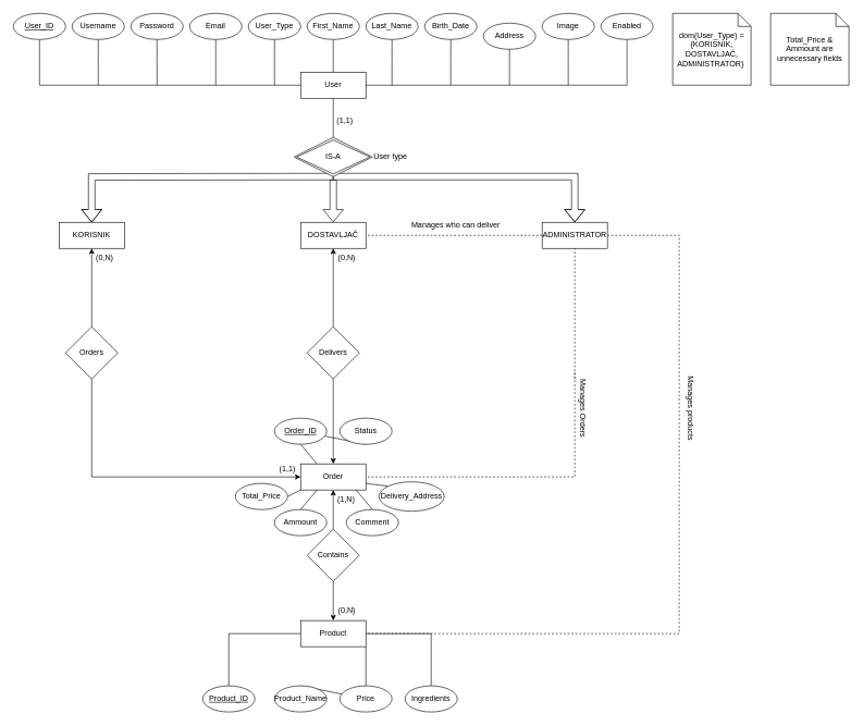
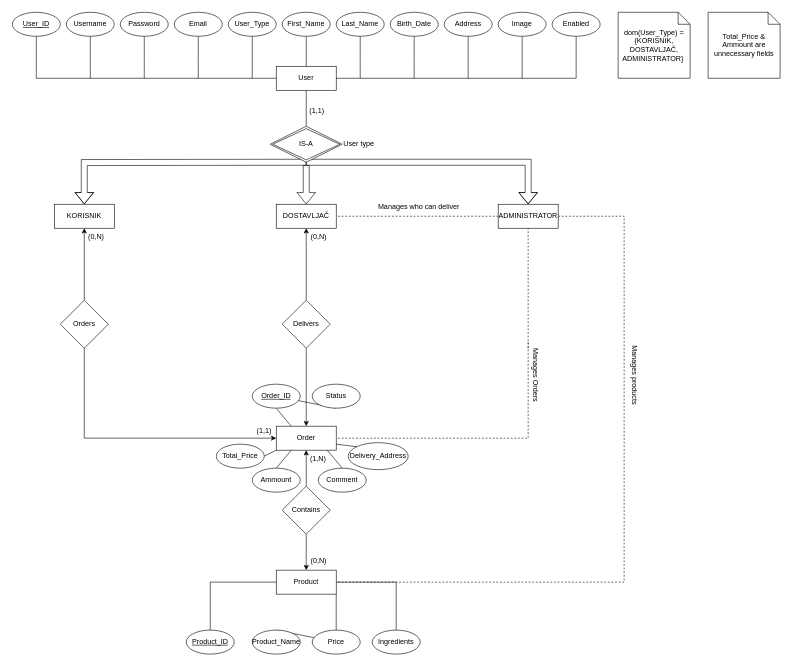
  <mxCell id="0" />
  <mxCell id="1" parent="0" />
  <mxCell id="2" style="edgeStyle=none;rounded=0;orthogonalLoop=1;jettySize=auto;html=1;exitX=0.5;exitY=1;exitDx=0;exitDy=0;endArrow=none;endFill=0;strokeColor=default;" edge="1" parent="1" source="3" target="30"><mxGeometry relative="1" as="geometry" /></mxCell>
  <mxCell id="3" value="User" style="rounded=0;whiteSpace=wrap;html=1;" vertex="1" parent="1"><mxGeometry x="460" y="110" width="100" height="40" as="geometry" /></mxCell>
  <mxCell id="4" style="edgeStyle=orthogonalEdgeStyle;rounded=0;orthogonalLoop=1;jettySize=auto;html=1;exitX=0.5;exitY=1;exitDx=0;exitDy=0;entryX=0;entryY=0.5;entryDx=0;entryDy=0;strokeColor=default;endArrow=none;endFill=0;" edge="1" parent="1" source="5" target="3"><mxGeometry relative="1" as="geometry" /></mxCell>
  <mxCell id="5" value="&lt;u&gt;User_ID&lt;/u&gt;" style="ellipse;whiteSpace=wrap;html=1;" vertex="1" parent="1"><mxGeometry x="20" width="80" height="40" as="geometry" y="20" /></mxCell>
  <mxCell id="6" style="edgeStyle=orthogonalEdgeStyle;rounded=0;orthogonalLoop=1;jettySize=auto;html=1;exitX=0.5;exitY=1;exitDx=0;exitDy=0;endArrow=none;endFill=0;strokeColor=default;" edge="1" parent="1" source="7"><mxGeometry relative="1" as="geometry"><mxPoint x="150" y="130" as="targetPoint" /></mxGeometry></mxCell>
  <mxCell id="7" value="Username" style="ellipse;whiteSpace=wrap;html=1;" vertex="1" parent="1"><mxGeometry x="110" width="80" height="40" as="geometry" y="20" /></mxCell>
  <mxCell id="8" style="edgeStyle=orthogonalEdgeStyle;rounded=0;orthogonalLoop=1;jettySize=auto;html=1;exitX=0.5;exitY=1;exitDx=0;exitDy=0;endArrow=none;endFill=0;strokeColor=default;" edge="1" parent="1" source="9"><mxGeometry relative="1" as="geometry"><mxPoint x="330" y="130" as="targetPoint" /></mxGeometry></mxCell>
  <mxCell id="9" value="Email" style="ellipse;whiteSpace=wrap;html=1;" vertex="1" parent="1"><mxGeometry x="290" width="80" height="40" as="geometry" y="20" /></mxCell>
  <mxCell id="10" style="edgeStyle=orthogonalEdgeStyle;rounded=0;orthogonalLoop=1;jettySize=auto;html=1;exitX=0.5;exitY=1;exitDx=0;exitDy=0;endArrow=none;endFill=0;strokeColor=default;" edge="1" parent="1" source="11"><mxGeometry relative="1" as="geometry"><mxPoint x="240" y="130" as="targetPoint" /></mxGeometry></mxCell>
  <mxCell id="11" value="Password" style="ellipse;whiteSpace=wrap;html=1;" vertex="1" parent="1"><mxGeometry x="200" width="80" height="40" as="geometry" y="20" /></mxCell>
  <mxCell id="12" style="edgeStyle=orthogonalEdgeStyle;rounded=0;orthogonalLoop=1;jettySize=auto;html=1;exitX=0.5;exitY=1;exitDx=0;exitDy=0;entryX=0.5;entryY=0;entryDx=0;entryDy=0;endArrow=none;endFill=0;strokeColor=default;" edge="1" parent="1" source="13" target="3"><mxGeometry relative="1" as="geometry" /></mxCell>
  <mxCell id="13" value="First_Name" style="ellipse;whiteSpace=wrap;html=1;" vertex="1" parent="1"><mxGeometry x="470" width="80" height="40" as="geometry" y="20" /></mxCell>
  <mxCell id="14" style="edgeStyle=orthogonalEdgeStyle;rounded=0;orthogonalLoop=1;jettySize=auto;html=1;exitX=0.5;exitY=1;exitDx=0;exitDy=0;endArrow=none;endFill=0;strokeColor=default;" edge="1" parent="1" source="15"><mxGeometry relative="1" as="geometry"><mxPoint x="600" y="130" as="targetPoint" /></mxGeometry></mxCell>
  <mxCell id="15" value="Last_Name" style="ellipse;whiteSpace=wrap;html=1;" vertex="1" parent="1"><mxGeometry x="560" width="80" height="40" as="geometry" y="20" /></mxCell>
  <mxCell id="16" style="edgeStyle=orthogonalEdgeStyle;rounded=0;orthogonalLoop=1;jettySize=auto;html=1;exitX=0.5;exitY=1;exitDx=0;exitDy=0;endArrow=none;endFill=0;strokeColor=default;" edge="1" parent="1" source="17"><mxGeometry relative="1" as="geometry"><mxPoint x="690" y="130" as="targetPoint" /></mxGeometry></mxCell>
  <mxCell id="17" value="Birth_Date" style="ellipse;whiteSpace=wrap;html=1;" vertex="1" parent="1"><mxGeometry x="650" width="80" height="40" as="geometry" y="20" /></mxCell>
  <mxCell id="18" style="edgeStyle=orthogonalEdgeStyle;rounded=0;orthogonalLoop=1;jettySize=auto;html=1;exitX=0.5;exitY=1;exitDx=0;exitDy=0;endArrow=none;endFill=0;strokeColor=default;" edge="1" parent="1" source="19"><mxGeometry relative="1" as="geometry"><mxPoint x="780" y="130" as="targetPoint" /></mxGeometry></mxCell>
- <mxCell id="19" value="Address" style="ellipse;whiteSpace=wrap;html=1;" vertex="1" parent="1"><mxGeometry x="740" y="35" width="80" height="40" as="geometry" /></mxCell>
+ <mxCell id="19" value="Address" style="ellipse;whiteSpace=wrap;html=1;" vertex="1" parent="1"><mxGeometry x="740" width="80" height="40" as="geometry" y="20" /></mxCell>
  <mxCell id="20" style="edgeStyle=orthogonalEdgeStyle;rounded=0;orthogonalLoop=1;jettySize=auto;html=1;exitX=0.5;exitY=1;exitDx=0;exitDy=0;endArrow=none;endFill=0;strokeColor=default;" edge="1" parent="1" source="21"><mxGeometry relative="1" as="geometry"><mxPoint x="420" y="130" as="targetPoint" /></mxGeometry></mxCell>
  <mxCell id="21" value="User_Type" style="ellipse;whiteSpace=wrap;html=1;" vertex="1" parent="1"><mxGeometry x="380" width="80" height="40" as="geometry" y="20" /></mxCell>
  <mxCell id="22" style="edgeStyle=orthogonalEdgeStyle;rounded=0;orthogonalLoop=1;jettySize=auto;html=1;exitX=0.5;exitY=1;exitDx=0;exitDy=0;endArrow=none;endFill=0;strokeColor=default;" edge="1" parent="1" source="23"><mxGeometry relative="1" as="geometry"><mxPoint x="870" y="130" as="targetPoint" /></mxGeometry></mxCell>
  <mxCell id="23" value="Image" style="ellipse;whiteSpace=wrap;html=1;" vertex="1" parent="1"><mxGeometry x="830" width="80" height="40" as="geometry" y="20" /></mxCell>
  <mxCell id="24" style="edgeStyle=orthogonalEdgeStyle;rounded=0;orthogonalLoop=1;jettySize=auto;html=1;exitX=0.5;exitY=1;exitDx=0;exitDy=0;entryX=1;entryY=0.5;entryDx=0;entryDy=0;endArrow=none;endFill=0;strokeColor=default;" edge="1" parent="1" source="25" target="3"><mxGeometry relative="1" as="geometry" /></mxCell>
  <mxCell id="25" value="Enabled" style="ellipse;whiteSpace=wrap;html=1;" vertex="1" parent="1"><mxGeometry x="920" width="80" height="40" as="geometry" y="20" /></mxCell>
  <mxCell id="26" value="dom(User_Type) = {KORISNIK,&lt;br&gt;DOSTAVLJAČ,&lt;br&gt;ADMINISTRATOR}&amp;nbsp;" style="shape=note;size=20;whiteSpace=wrap;html=1;" vertex="1" parent="1"><mxGeometry x="1030" width="120" height="110" as="geometry" y="20" /></mxCell>
  <mxCell id="27" style="edgeStyle=orthogonalEdgeStyle;rounded=0;orthogonalLoop=1;jettySize=auto;html=1;entryX=0.5;entryY=0;entryDx=0;entryDy=0;endArrow=classic;endFill=1;strokeColor=default;shape=flexArrow;" edge="1" parent="1" target="31"><mxGeometry relative="1" as="geometry"><mxPoint x="510" y="270" as="sourcePoint" /><mxPoint x="160" y="340" as="targetPoint" /></mxGeometry></mxCell>
  <mxCell id="28" style="edgeStyle=none;shape=flexArrow;rounded=0;orthogonalLoop=1;jettySize=auto;html=1;endArrow=classic;endFill=1;strokeColor=default;entryX=0.5;entryY=0;entryDx=0;entryDy=0;" edge="1" parent="1" target="32"><mxGeometry relative="1" as="geometry"><mxPoint x="510" y="275" as="sourcePoint" /><mxPoint x="510" y="325" as="targetPoint" /></mxGeometry></mxCell>
  <mxCell id="29" style="edgeStyle=none;shape=flexArrow;rounded=0;orthogonalLoop=1;jettySize=auto;html=1;entryX=0.5;entryY=0;entryDx=0;entryDy=0;endArrow=classic;endFill=1;strokeColor=default;exitX=0.5;exitY=1;exitDx=0;exitDy=0;" edge="1" parent="1" source="30" target="35"><mxGeometry relative="1" as="geometry"><mxPoint x="520" y="270" as="sourcePoint" /><Array as="points"><mxPoint x="880" y="270" /></Array></mxGeometry></mxCell>
  <mxCell id="30" value="IS-A" style="shape=rhombus;double=1;perimeter=rhombusPerimeter;whiteSpace=wrap;html=1;align=center;" vertex="1" parent="1"><mxGeometry x="450" y="210" width="120" height="60" as="geometry" /></mxCell>
  <mxCell id="31" value="KORISNIK" style="rounded=0;whiteSpace=wrap;html=1;" vertex="1" parent="1"><mxGeometry x="90" y="340" width="100" height="40" as="geometry" /></mxCell>
  <mxCell id="32" value="DOSTAVLJAČ" style="rounded=0;whiteSpace=wrap;html=1;" vertex="1" parent="1"><mxGeometry x="460" y="340" width="100" height="40" as="geometry" /></mxCell>
  <mxCell id="33" style="edgeStyle=none;rounded=0;orthogonalLoop=1;jettySize=auto;html=1;exitX=0;exitY=0.5;exitDx=0;exitDy=0;entryX=1;entryY=0.5;entryDx=0;entryDy=0;endArrow=none;endFill=0;strokeColor=default;dashed=1;" edge="1" parent="1" source="35" target="32"><mxGeometry relative="1" as="geometry" /></mxCell>
  <mxCell id="34" style="edgeStyle=none;rounded=0;orthogonalLoop=1;jettySize=auto;html=1;endArrow=none;endFill=0;strokeColor=default;exitX=1;exitY=0.5;exitDx=0;exitDy=0;entryX=1;entryY=0.5;entryDx=0;entryDy=0;dashed=1;" edge="1" parent="1" source="35" target="48"><mxGeometry relative="1" as="geometry"><mxPoint x="980" y="990.8" as="targetPoint" /><mxPoint x="1030" y="350" as="sourcePoint" /><Array as="points"><mxPoint x="1040" y="360" /><mxPoint x="1040" y="970" /></Array></mxGeometry></mxCell>
  <mxCell id="35" value="ADMINISTRATOR" style="rounded=0;whiteSpace=wrap;html=1;" vertex="1" parent="1"><mxGeometry x="830" y="340" width="100" height="40" as="geometry" /></mxCell>
  <mxCell id="36" style="edgeStyle=orthogonalEdgeStyle;rounded=0;orthogonalLoop=1;jettySize=auto;html=1;exitX=0.5;exitY=1;exitDx=0;exitDy=0;endArrow=classic;endFill=1;strokeColor=default;" edge="1" parent="1" source="31" target="31"><mxGeometry relative="1" as="geometry" /></mxCell>
  <mxCell id="37" style="edgeStyle=none;rounded=0;orthogonalLoop=1;jettySize=auto;html=1;exitX=0.5;exitY=0;exitDx=0;exitDy=0;entryX=0.5;entryY=1;entryDx=0;entryDy=0;endArrow=classic;endFill=1;strokeColor=default;" edge="1" parent="1" source="39" target="31"><mxGeometry relative="1" as="geometry" /></mxCell>
  <mxCell id="38" style="edgeStyle=none;rounded=0;orthogonalLoop=1;jettySize=auto;html=1;exitX=0.5;exitY=1;exitDx=0;exitDy=0;entryX=0;entryY=0.5;entryDx=0;entryDy=0;endArrow=classic;endFill=1;strokeColor=default;" edge="1" parent="1" source="39" target="47"><mxGeometry relative="1" as="geometry"><Array as="points"><mxPoint x="140" y="730" /></Array></mxGeometry></mxCell>
  <mxCell id="39" value="Orders" style="rhombus;whiteSpace=wrap;html=1;" vertex="1" parent="1"><mxGeometry x="100" y="500" width="80" height="80" as="geometry" /></mxCell>
  <mxCell id="40" value="(1,1)" style="text;html=1;strokeColor=none;fillColor=none;align=center;verticalAlign=middle;whiteSpace=wrap;rounded=0;" vertex="1" parent="1"><mxGeometry x="498" y="170" width="60" height="30" as="geometry" /></mxCell>
  <mxCell id="41" value="User type" style="text;html=1;strokeColor=none;fillColor=none;align=center;verticalAlign=middle;whiteSpace=wrap;rounded=0;" vertex="1" parent="1"><mxGeometry x="568" y="225" width="60" height="30" as="geometry" /></mxCell>
  <mxCell id="42" style="edgeStyle=none;rounded=0;orthogonalLoop=1;jettySize=auto;html=1;exitX=0.5;exitY=0;exitDx=0;exitDy=0;entryX=0.5;entryY=1;entryDx=0;entryDy=0;endArrow=classic;endFill=1;strokeColor=default;" edge="1" parent="1" source="44" target="32"><mxGeometry relative="1" as="geometry" /></mxCell>
  <mxCell id="43" style="edgeStyle=none;rounded=0;orthogonalLoop=1;jettySize=auto;html=1;exitX=0.5;exitY=1;exitDx=0;exitDy=0;entryX=0.5;entryY=0;entryDx=0;entryDy=0;endArrow=classic;endFill=1;strokeColor=default;" edge="1" parent="1" source="44" target="47"><mxGeometry relative="1" as="geometry" /></mxCell>
  <mxCell id="44" value="Delivers" style="rhombus;whiteSpace=wrap;html=1;" vertex="1" parent="1"><mxGeometry x="470" y="500" width="80" height="80" as="geometry" /></mxCell>
  <mxCell id="45" style="edgeStyle=none;rounded=0;orthogonalLoop=1;jettySize=auto;html=1;entryX=0.5;entryY=1;entryDx=0;entryDy=0;endArrow=none;endFill=0;strokeColor=default;dashed=1;" edge="1" parent="1" target="35"><mxGeometry relative="1" as="geometry"><mxPoint x="880" y="580" as="sourcePoint" /></mxGeometry></mxCell>
  <mxCell id="46" style="edgeStyle=none;rounded=0;orthogonalLoop=1;jettySize=auto;html=1;exitX=0.5;exitY=1;exitDx=0;exitDy=0;entryX=1;entryY=0.5;entryDx=0;entryDy=0;endArrow=none;endFill=0;strokeColor=default;dashed=1;" edge="1" parent="1" target="47"><mxGeometry relative="1" as="geometry"><mxPoint x="880" y="570" as="sourcePoint" /><Array as="points"><mxPoint x="880" y="730" /></Array></mxGeometry></mxCell>
  <mxCell id="47" value="Order" style="rounded=0;whiteSpace=wrap;html=1;" vertex="1" parent="1"><mxGeometry x="460" y="710" width="100" height="40" as="geometry" /></mxCell>
  <mxCell id="48" value="Product" style="rounded=0;whiteSpace=wrap;html=1;" vertex="1" parent="1"><mxGeometry x="460" y="950" width="100" height="40" as="geometry" /></mxCell>
  <mxCell id="49" style="edgeStyle=none;rounded=0;orthogonalLoop=1;jettySize=auto;html=1;exitX=0.5;exitY=0;exitDx=0;exitDy=0;entryX=0;entryY=0.5;entryDx=0;entryDy=0;endArrow=none;endFill=0;strokeColor=default;" edge="1" parent="1" source="50" target="48"><mxGeometry relative="1" as="geometry"><Array as="points"><mxPoint x="350" y="970" /></Array></mxGeometry></mxCell>
  <mxCell id="50" value="Product_ID" style="ellipse;whiteSpace=wrap;html=1;fontStyle=4" vertex="1" parent="1"><mxGeometry x="310" y="1050" width="80" height="40" as="geometry" /></mxCell>
  <mxCell id="51" style="edgeStyle=none;rounded=0;orthogonalLoop=1;jettySize=auto;html=1;exitX=0.5;exitY=0;exitDx=0;exitDy=0;endArrow=none;endFill=0;strokeColor=default;" edge="1" parent="1" source="52" target="54"><mxGeometry relative="1" as="geometry" /></mxCell>
  <mxCell id="52" value="Product_Name" style="ellipse;whiteSpace=wrap;html=1;" vertex="1" parent="1"><mxGeometry x="420" y="1050" width="80" height="40" as="geometry" /></mxCell>
  <mxCell id="53" style="edgeStyle=none;rounded=0;orthogonalLoop=1;jettySize=auto;html=1;exitX=0.5;exitY=0;exitDx=0;exitDy=0;endArrow=none;endFill=0;strokeColor=default;" edge="1" parent="1"><mxGeometry relative="1" as="geometry"><mxPoint x="560" y="990" as="targetPoint" /><mxPoint x="560" y="1050" as="sourcePoint" /></mxGeometry></mxCell>
  <mxCell id="54" value="Price" style="ellipse;whiteSpace=wrap;html=1;" vertex="1" parent="1"><mxGeometry x="520" y="1050" width="80" height="40" as="geometry" /></mxCell>
  <mxCell id="55" style="edgeStyle=none;rounded=0;orthogonalLoop=1;jettySize=auto;html=1;exitX=0.5;exitY=0;exitDx=0;exitDy=0;entryX=1;entryY=0.5;entryDx=0;entryDy=0;endArrow=none;endFill=0;strokeColor=default;" edge="1" parent="1" source="56" target="48"><mxGeometry relative="1" as="geometry"><Array as="points"><mxPoint x="660" y="970" /></Array></mxGeometry></mxCell>
  <mxCell id="56" value="Ingredients" style="ellipse;whiteSpace=wrap;html=1;" vertex="1" parent="1"><mxGeometry x="620" y="1050" width="80" height="40" as="geometry" /></mxCell>
  <mxCell id="57" style="edgeStyle=none;rounded=0;orthogonalLoop=1;jettySize=auto;html=1;exitX=0.5;exitY=0;exitDx=0;exitDy=0;entryX=0.5;entryY=1;entryDx=0;entryDy=0;endArrow=classic;endFill=1;strokeColor=default;" edge="1" parent="1" source="59" target="47"><mxGeometry relative="1" as="geometry" /></mxCell>
  <mxCell id="58" style="edgeStyle=none;rounded=0;orthogonalLoop=1;jettySize=auto;html=1;exitX=0.5;exitY=1;exitDx=0;exitDy=0;entryX=0.5;entryY=0;entryDx=0;entryDy=0;endArrow=classic;endFill=1;strokeColor=default;" edge="1" parent="1" source="59" target="48"><mxGeometry relative="1" as="geometry" /></mxCell>
  <mxCell id="59" value="Contains" style="rhombus;whiteSpace=wrap;html=1;" vertex="1" parent="1"><mxGeometry x="470" y="810" width="80" height="80" as="geometry" /></mxCell>
  <mxCell id="60" value="(1,N)" style="text;html=1;strokeColor=none;fillColor=none;align=center;verticalAlign=middle;whiteSpace=wrap;rounded=0;" vertex="1" parent="1"><mxGeometry x="500" y="750" width="60" height="30" as="geometry" /></mxCell>
  <mxCell id="61" value="(0,N)" style="text;html=1;strokeColor=none;fillColor=none;align=center;verticalAlign=middle;whiteSpace=wrap;rounded=0;" vertex="1" parent="1"><mxGeometry x="501" y="920" width="60" height="30" as="geometry" /></mxCell>
  <mxCell id="62" value="(0,N)" style="text;html=1;strokeColor=none;fillColor=none;align=center;verticalAlign=middle;whiteSpace=wrap;rounded=0;" vertex="1" parent="1"><mxGeometry x="130" y="380" width="60" height="30" as="geometry" /></mxCell>
  <mxCell id="63" value="Manages who can deliver" style="text;html=1;strokeColor=none;fillColor=none;align=center;verticalAlign=middle;whiteSpace=wrap;rounded=0;" vertex="1" parent="1"><mxGeometry x="628" y="330" width="140" height="30" as="geometry" /></mxCell>
  <mxCell id="64" value="Manages products" style="text;html=1;strokeColor=none;fillColor=none;align=center;verticalAlign=middle;whiteSpace=wrap;rounded=0;rotation=90;" vertex="1" parent="1"><mxGeometry x="983" y="610" width="150" height="30" as="geometry" /></mxCell>
  <mxCell id="65" value="(1,1)" style="text;html=1;strokeColor=none;fillColor=none;align=center;verticalAlign=middle;whiteSpace=wrap;rounded=0;" vertex="1" parent="1"><mxGeometry x="410" y="703" width="60" height="30" as="geometry" /></mxCell>
  <mxCell id="66" value="(0,N)" style="text;html=1;strokeColor=none;fillColor=none;align=center;verticalAlign=middle;whiteSpace=wrap;rounded=0;" vertex="1" parent="1"><mxGeometry x="501" y="379" width="60" height="30" as="geometry" /></mxCell>
  <mxCell id="67" value="Manages Orders" style="text;html=1;strokeColor=none;fillColor=none;align=center;verticalAlign=middle;whiteSpace=wrap;rounded=0;rotation=90;" vertex="1" parent="1"><mxGeometry x="818" y="610" width="150" height="30" as="geometry" /></mxCell>
  <mxCell id="68" style="edgeStyle=none;rounded=0;orthogonalLoop=1;jettySize=auto;html=1;exitX=0.5;exitY=1;exitDx=0;exitDy=0;entryX=0.25;entryY=0;entryDx=0;entryDy=0;endArrow=none;endFill=0;strokeColor=default;" edge="1" parent="1" source="69" target="47"><mxGeometry relative="1" as="geometry" /></mxCell>
  <mxCell id="69" value="Order_ID" style="ellipse;whiteSpace=wrap;html=1;fontStyle=4" vertex="1" parent="1"><mxGeometry x="420" y="640" width="80" height="40" as="geometry" /></mxCell>
  <mxCell id="70" style="edgeStyle=none;rounded=0;orthogonalLoop=1;jettySize=auto;html=1;exitX=1;exitY=0.5;exitDx=0;exitDy=0;entryX=0;entryY=1;entryDx=0;entryDy=0;endArrow=none;endFill=0;strokeColor=default;" edge="1" parent="1" source="71" target="47"><mxGeometry relative="1" as="geometry" /></mxCell>
  <mxCell id="71" value="Total_Price" style="ellipse;whiteSpace=wrap;html=1;" vertex="1" parent="1"><mxGeometry x="360" y="740" width="80" height="40" as="geometry" /></mxCell>
  <mxCell id="72" style="edgeStyle=none;rounded=0;orthogonalLoop=1;jettySize=auto;html=1;exitX=0.5;exitY=0;exitDx=0;exitDy=0;entryX=0.25;entryY=1;entryDx=0;entryDy=0;endArrow=none;endFill=0;strokeColor=default;" edge="1" parent="1" source="73" target="47"><mxGeometry relative="1" as="geometry" /></mxCell>
  <mxCell id="73" value="Ammount" style="ellipse;whiteSpace=wrap;html=1;" vertex="1" parent="1"><mxGeometry x="420" y="780" width="80" height="40" as="geometry" /></mxCell>
  <mxCell id="74" style="edgeStyle=none;rounded=0;orthogonalLoop=1;jettySize=auto;html=1;exitX=0;exitY=0;exitDx=0;exitDy=0;entryX=1;entryY=0.75;entryDx=0;entryDy=0;endArrow=none;endFill=0;strokeColor=default;" edge="1" parent="1" source="75" target="47"><mxGeometry relative="1" as="geometry" /></mxCell>
  <mxCell id="75" value="Delivery_Address" style="ellipse;whiteSpace=wrap;html=1;" vertex="1" parent="1"><mxGeometry x="580" y="737.5" width="100" height="45" as="geometry" /></mxCell>
  <mxCell id="76" style="edgeStyle=none;rounded=0;orthogonalLoop=1;jettySize=auto;html=1;exitX=0.5;exitY=0;exitDx=0;exitDy=0;entryX=0.75;entryY=0;entryDx=0;entryDy=0;endArrow=none;endFill=0;strokeColor=default;" edge="1" parent="1" source="77" target="60"><mxGeometry relative="1" as="geometry" /></mxCell>
  <mxCell id="77" value="Comment" style="ellipse;whiteSpace=wrap;html=1;" vertex="1" parent="1"><mxGeometry x="530" y="780" width="80" height="40" as="geometry" /></mxCell>
  <mxCell id="78" style="edgeStyle=none;rounded=0;orthogonalLoop=1;jettySize=auto;html=1;exitX=0.5;exitY=1;exitDx=0;exitDy=0;endArrow=none;endFill=0;strokeColor=default;" edge="1" parent="1" source="79" target="69"><mxGeometry relative="1" as="geometry" /></mxCell>
  <mxCell id="79" value="Status" style="ellipse;whiteSpace=wrap;html=1;" vertex="1" parent="1"><mxGeometry x="520" y="640" width="80" height="40" as="geometry" /></mxCell>
  <mxCell id="80" value="Total_Price &amp;amp; Ammount are unnecessary fields" style="shape=note;size=20;whiteSpace=wrap;html=1;" vertex="1" parent="1"><mxGeometry x="1180" width="120" height="110" as="geometry" y="20" /></mxCell>
